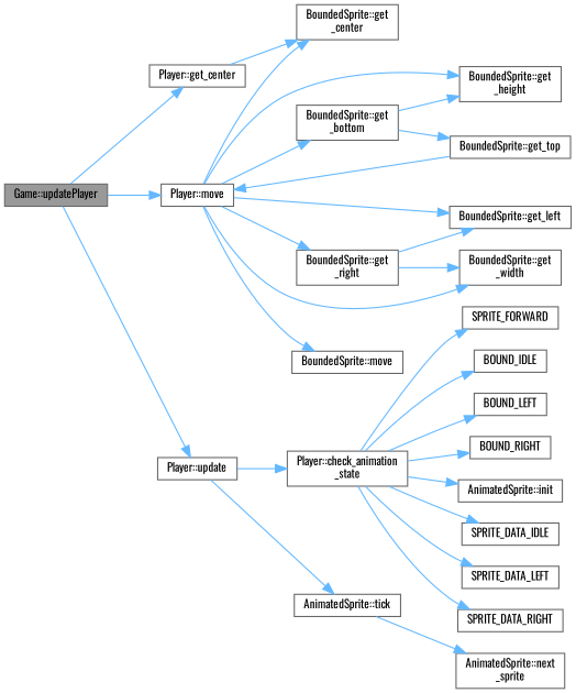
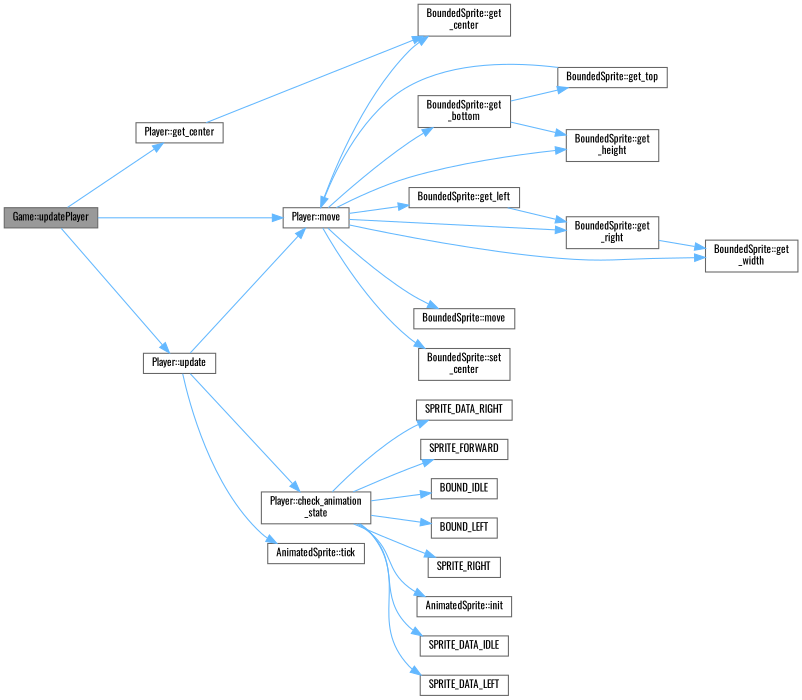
  digraph {
    fontname=Oswald
    rankdir=LR
    node [color=grey40 fillcolor=white fontname=Oswald fontsize=10 shape=box style=filled]
    edge [color=steelblue1 fontname=Oswald fontsize=10 labelfontname=Helvetica labelfontsize=10 style=solid]
    n1 [color=gray40 fillcolor=grey60 fontcolor=black height=0.2 label="Game::updatePlayer" width=0.4]
    n2 [height=0.2 label="Player::get_center" width=0.4]
    n3 [height=0.2 label="Player::move" width=0.4]
    n4 [height=0.2 label="Player::update" width=0.4]
    n5 [height=0.2 label="BoundedSprite::get\l_center" width=0.4]
    n6 [height=0.2 label="BoundedSprite::get\l_bottom" width=0.4]
    n7 [height=0.2 label="BoundedSprite::get\l_height" width=0.4]
    n8 [height=0.2 label="BoundedSprite::get_left" width=0.4]
    n9 [height=0.2 label="BoundedSprite::get\l_right" width=0.4]
    n10 [height=0.2 label="BoundedSprite::get\l_width" width=0.4]
    n11 [height=0.2 label="BoundedSprite::move" width=0.4]
+   n12 [height=0.2 label="BoundedSprite::set\l_center" width=0.4]
    n13 [height=0.2 label="Player::check_animation\l_state" width=0.4]
    n14 [height=0.2 label="AnimatedSprite::tick" width=0.4]
    n15 [height=0.2 label="BoundedSprite::get_top" width=0.4]
    n16 [height=0.2 label=SPRITE_FORWARD width=0.4]
    n17 [height=0.2 label=BOUND_IDLE width=0.4]
    n18 [height=0.2 label=BOUND_LEFT width=0.4]
-   n19 [height=0.2 label=BOUND_RIGHT width=0.4]
+   n19 [height=0.2 label=SPRITE_RIGHT width=0.4]
    n20 [height=0.2 label="AnimatedSprite::init" width=0.4]
    n21 [height=0.2 label=SPRITE_DATA_IDLE width=0.4]
    n22 [height=0.2 label=SPRITE_DATA_LEFT width=0.4]
    n23 [height=0.2 label=SPRITE_DATA_RIGHT width=0.4]
-   n24 [height=0.2 label="AnimatedSprite::next\l_sprite" width=0.4]
    n1 -> n2
    n1 -> n3
    n1 -> n4
    n2 -> n5
    n3 -> n5
    n3 -> n6
    n3 -> n7
    n3 -> n8
    n3 -> n9
    n3 -> n10
    n3 -> n11
+   n3 -> n12
+   n4 -> n3
    n4 -> n13
    n4 -> n14
    n6 -> n7
    n6 -> n15
-   n9 -> n8
+   n8 -> n9
    n9 -> n10
    n13 -> n16
    n13 -> n17
    n13 -> n18
    n13 -> n19
    n13 -> n20
    n13 -> n21
    n13 -> n22
    n13 -> n23
-   n14 -> n24
    n15 -> n3
  }
